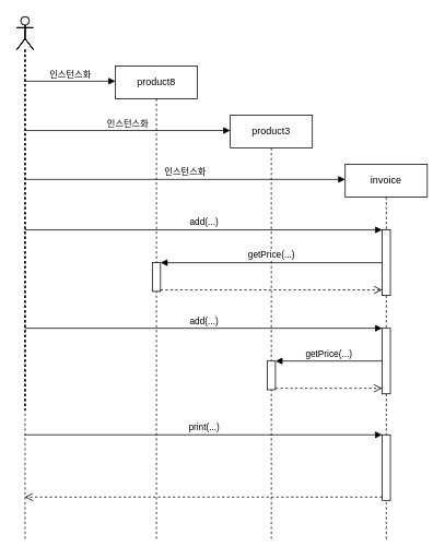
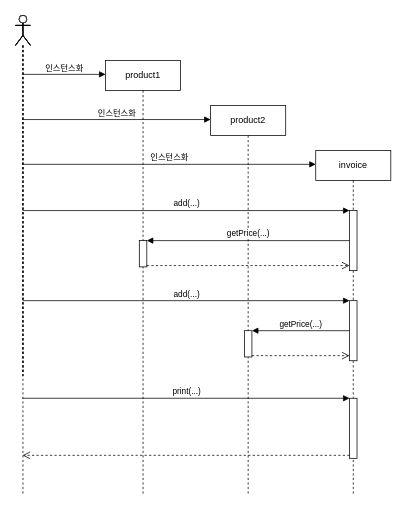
  <mxCell id="0" />
  <mxCell id="1" parent="0" />
- <mxCell id="2" value="product8" style="shape=umlLifeline;perimeter=lifelinePerimeter;whiteSpace=wrap;html=1;container=1;collapsible=0;recursiveResize=0;outlineConnect=0;" vertex="1" parent="1"><mxGeometry x="140" y="80" width="100" height="580" as="geometry" /></mxCell>
+ <mxCell id="2" value="product1" style="shape=umlLifeline;perimeter=lifelinePerimeter;whiteSpace=wrap;html=1;container=1;collapsible=0;recursiveResize=0;outlineConnect=0;" vertex="1" parent="1"><mxGeometry x="140" y="80" width="100" height="580" as="geometry" /></mxCell>
  <mxCell id="3" value="" style="shape=umlLifeline;participant=umlActor;perimeter=lifelinePerimeter;whiteSpace=wrap;html=1;container=1;collapsible=0;recursiveResize=0;verticalAlign=top;spacingTop=36;outlineConnect=0;" vertex="1" parent="2"><mxGeometry x="-120" y="-60" width="20" height="480" as="geometry" /></mxCell>
  <mxCell id="4" value="" style="html=1;points=[];perimeter=orthogonalPerimeter;fillColor=#ffffff;" vertex="1" parent="2"><mxGeometry x="45" y="240" width="10" height="35" as="geometry" /></mxCell>
  <mxCell id="5" value="invoice" style="shape=umlLifeline;perimeter=lifelinePerimeter;whiteSpace=wrap;html=1;container=1;collapsible=0;recursiveResize=0;outlineConnect=0;" vertex="1" parent="1"><mxGeometry x="420" y="200" width="100" height="460" as="geometry" /></mxCell>
  <mxCell id="6" value="" style="shape=umlLifeline;participant=umlActor;perimeter=lifelinePerimeter;whiteSpace=wrap;html=1;container=1;collapsible=0;recursiveResize=0;verticalAlign=top;spacingTop=36;outlineConnect=0;" vertex="1" parent="5"><mxGeometry x="-400" y="-180" width="20" height="480" as="geometry" /></mxCell>
  <mxCell id="7" value="" style="html=1;points=[];perimeter=orthogonalPerimeter;" vertex="1" parent="5"><mxGeometry x="45" y="80" width="10" height="80" as="geometry" /></mxCell>
  <mxCell id="8" value="" style="html=1;points=[];perimeter=orthogonalPerimeter;" vertex="1" parent="5"><mxGeometry x="45" y="200" width="10" height="80" as="geometry" /></mxCell>
  <mxCell id="9" value="" style="html=1;points=[];perimeter=orthogonalPerimeter;" vertex="1" parent="5"><mxGeometry x="45" y="330" width="10" height="80" as="geometry" /></mxCell>
- <mxCell id="10" value="product3" style="shape=umlLifeline;perimeter=lifelinePerimeter;whiteSpace=wrap;html=1;container=1;collapsible=0;recursiveResize=0;outlineConnect=0;" vertex="1" parent="1"><mxGeometry x="280" y="140" width="100" height="520" as="geometry" /></mxCell>
+ <mxCell id="10" value="product2" style="shape=umlLifeline;perimeter=lifelinePerimeter;whiteSpace=wrap;html=1;container=1;collapsible=0;recursiveResize=0;outlineConnect=0;" vertex="1" parent="1"><mxGeometry x="280" y="140" width="100" height="520" as="geometry" /></mxCell>
  <mxCell id="11" value="" style="shape=umlLifeline;participant=umlActor;perimeter=lifelinePerimeter;whiteSpace=wrap;html=1;container=1;collapsible=0;recursiveResize=0;verticalAlign=top;spacingTop=36;outlineConnect=0;" vertex="1" parent="10"><mxGeometry x="-260" y="-120" width="20" height="480" as="geometry" /></mxCell>
  <mxCell id="12" value="" style="html=1;points=[];perimeter=orthogonalPerimeter;fillColor=#ffffff;" vertex="1" parent="10"><mxGeometry x="45" y="300" width="10" height="35" as="geometry" /></mxCell>
  <mxCell id="13" value="" style="shape=umlLifeline;participant=umlActor;perimeter=lifelinePerimeter;whiteSpace=wrap;html=1;container=1;collapsible=0;recursiveResize=0;verticalAlign=top;spacingTop=36;outlineConnect=0;" vertex="1" parent="1"><mxGeometry x="20" y="20" width="20" height="640" as="geometry" /></mxCell>
  <mxCell id="14" value="인스턴스화" style="html=1;verticalAlign=bottom;endArrow=block;entryX=0;entryY=0.032;entryDx=0;entryDy=0;entryPerimeter=0;" edge="1" parent="1" source="13" target="2"><mxGeometry width="80" relative="1" as="geometry"><mxPoint x="820" y="110" as="sourcePoint" /><mxPoint x="900" y="110" as="targetPoint" /></mxGeometry></mxCell>
  <mxCell id="15" value="인스턴스화" style="html=1;verticalAlign=bottom;endArrow=block;entryX=0;entryY=0.036;entryDx=0;entryDy=0;entryPerimeter=0;" edge="1" parent="1" source="13" target="10"><mxGeometry width="80" relative="1" as="geometry"><mxPoint x="150" y="160" as="sourcePoint" /><mxPoint x="260.5" y="160" as="targetPoint" /></mxGeometry></mxCell>
  <mxCell id="16" value="인스턴스화" style="html=1;verticalAlign=bottom;endArrow=block;entryX=0;entryY=0.04;entryDx=0;entryDy=0;entryPerimeter=0;" edge="1" parent="1" source="13" target="5"><mxGeometry width="80" relative="1" as="geometry"><mxPoint x="40" y="220" as="sourcePoint" /><mxPoint x="290.5" y="220" as="targetPoint" /></mxGeometry></mxCell>
  <mxCell id="17" value="add(...)" style="html=1;verticalAlign=bottom;endArrow=block;entryX=0;entryY=0;" edge="1" parent="1" target="7" source="13"><mxGeometry relative="1" as="geometry"><mxPoint x="390" y="280" as="sourcePoint" /></mxGeometry></mxCell>
  <mxCell id="18" value="getPrice(...)" style="html=1;verticalAlign=bottom;endArrow=block;entryX=1;entryY=0;" edge="1" parent="1" target="4" source="7"><mxGeometry relative="1" as="geometry"><mxPoint x="330" y="313" as="sourcePoint" /></mxGeometry></mxCell>
  <mxCell id="19" value="" style="html=1;verticalAlign=bottom;endArrow=open;dashed=1;endSize=8;exitX=1;exitY=0.95;" edge="1" parent="1" source="4" target="7"><mxGeometry relative="1" as="geometry"><mxPoint x="255" y="377" as="targetPoint" /></mxGeometry></mxCell>
  <mxCell id="20" value="add(...)" style="html=1;verticalAlign=bottom;endArrow=block;entryX=0;entryY=0;" edge="1" parent="1" target="8" source="13"><mxGeometry relative="1" as="geometry"><mxPoint x="50" y="400" as="sourcePoint" /></mxGeometry></mxCell>
  <mxCell id="21" value="getPrice(...)" style="html=1;verticalAlign=bottom;endArrow=block;entryX=1;entryY=0;" edge="1" parent="1" source="8" target="12"><mxGeometry relative="1" as="geometry"><mxPoint x="330" y="433" as="sourcePoint" /></mxGeometry></mxCell>
  <mxCell id="22" value="" style="html=1;verticalAlign=bottom;endArrow=open;dashed=1;endSize=8;exitX=1;exitY=0.95;" edge="1" parent="1" source="12" target="8"><mxGeometry relative="1" as="geometry"><mxPoint x="255" y="497" as="targetPoint" /></mxGeometry></mxCell>
  <mxCell id="23" value="print(...)" style="html=1;verticalAlign=bottom;endArrow=block;entryX=0;entryY=0;" edge="1" target="9" parent="1" source="13"><mxGeometry relative="1" as="geometry"><mxPoint x="395" y="530" as="sourcePoint" /></mxGeometry></mxCell>
  <mxCell id="24" value="" style="html=1;verticalAlign=bottom;endArrow=open;dashed=1;endSize=8;exitX=0;exitY=0.95;" edge="1" source="9" parent="1" target="13"><mxGeometry relative="1" as="geometry"><mxPoint x="395" y="606" as="targetPoint" /></mxGeometry></mxCell>
